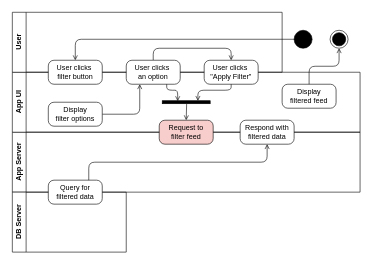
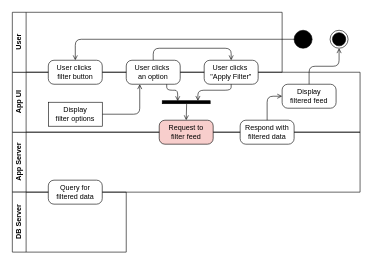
  <mxCell id="0" />
  <mxCell id="1" parent="0" />
  <mxCell id="2" value="App Server" style="swimlane;horizontal=0;whiteSpace=wrap;html=1;movable=1;resizable=1;rotatable=1;deletable=1;editable=1;locked=0;connectable=1;" parent="1" vertex="1"><mxGeometry x="20" y="220" width="580" height="100" as="geometry"><mxRectangle x="30" y="80" width="40" height="60" as="alternateBounds" /></mxGeometry></mxCell>
  <mxCell id="3" value="App UI" style="swimlane;horizontal=0;whiteSpace=wrap;html=1;movable=1;resizable=1;rotatable=1;deletable=1;editable=1;locked=0;connectable=1;" parent="2" vertex="1"><mxGeometry y="-100" width="580" height="100" as="geometry"><mxRectangle x="30" y="80" width="40" height="60" as="alternateBounds" /></mxGeometry></mxCell>
  <mxCell id="4" value="User" style="swimlane;horizontal=0;whiteSpace=wrap;html=1;movable=1;resizable=1;rotatable=1;deletable=1;editable=1;locked=0;connectable=1;" parent="3" vertex="1"><mxGeometry y="-100" width="450" height="100" as="geometry"><mxRectangle x="20" y="20" width="40" height="60" as="alternateBounds" /></mxGeometry></mxCell>
  <mxCell id="5" value="User clicks&amp;nbsp;&lt;div&gt;filter button&lt;/div&gt;" style="html=1;align=center;verticalAlign=middle;rounded=1;absoluteArcSize=1;arcSize=19;dashed=0;whiteSpace=wrap;" parent="4" vertex="1"><mxGeometry x="60" y="80" width="90" height="40" as="geometry" /></mxCell>
  <mxCell id="6" style="edgeStyle=orthogonalEdgeStyle;rounded=1;orthogonalLoop=1;jettySize=auto;html=1;exitX=1;exitY=0.5;exitDx=0;exitDy=0;entryX=0.25;entryY=1;entryDx=0;entryDy=0;curved=0;endArrow=open;endFill=0;" parent="3" source="7" target="9" edge="1"><mxGeometry relative="1" as="geometry" /></mxCell>
- <mxCell id="7" value="Display&lt;div&gt;filter options&lt;/div&gt;" style="html=1;align=center;verticalAlign=middle;rounded=1;absoluteArcSize=1;arcSize=19;dashed=0;whiteSpace=wrap;" parent="3" vertex="1"><mxGeometry x="60" y="50" width="90" height="40" as="geometry" /></mxCell>
+ <mxCell id="7" value="Display&lt;div&gt;filter options&lt;/div&gt;" style="html=1;align=center;verticalAlign=middle;absoluteArcSize=1;arcSize=19;dashed=0;whiteSpace=wrap;rounded=0;" parent="3" vertex="1"><mxGeometry x="60" y="50" width="90" height="40" as="geometry" /></mxCell>
  <mxCell id="8" style="edgeStyle=orthogonalEdgeStyle;rounded=1;orthogonalLoop=1;jettySize=auto;html=1;exitX=0.5;exitY=0;exitDx=0;exitDy=0;entryX=0.5;entryY=0;entryDx=0;entryDy=0;curved=0;endArrow=open;endFill=0;" edge="1" parent="3" source="9" target="10"><mxGeometry relative="1" as="geometry" /></mxCell>
  <mxCell id="9" value="User clicks&amp;nbsp;&lt;div&gt;an option&lt;/div&gt;" style="html=1;align=center;verticalAlign=middle;rounded=1;absoluteArcSize=1;arcSize=19;dashed=0;whiteSpace=wrap;" parent="3" vertex="1"><mxGeometry x="190" y="-20" width="90" height="40" as="geometry" /></mxCell>
  <mxCell id="10" value="User clicks&amp;nbsp;&lt;div&gt;&quot;Apply Filter&quot;&lt;/div&gt;" style="html=1;align=center;verticalAlign=middle;rounded=1;absoluteArcSize=1;arcSize=19;dashed=0;whiteSpace=wrap;" parent="3" vertex="1"><mxGeometry x="320" y="-20" width="90" height="40" as="geometry" /></mxCell>
  <mxCell id="11" value="Display&lt;div&gt;filtered feed&lt;/div&gt;" style="html=1;align=center;verticalAlign=middle;rounded=1;absoluteArcSize=1;arcSize=19;dashed=0;whiteSpace=wrap;" parent="3" vertex="1"><mxGeometry x="450" y="20" width="90" height="40" as="geometry" /></mxCell>
  <mxCell id="12" value="Request to&lt;div&gt;filter feed&lt;/div&gt;" style="html=1;align=center;verticalAlign=middle;rounded=1;absoluteArcSize=1;arcSize=19;dashed=0;whiteSpace=wrap;fillColor=#f8cecc;" parent="3" vertex="1"><mxGeometry x="245" y="80" width="90" height="40" as="geometry" /></mxCell>
  <mxCell id="13" value="Respond with&lt;div&gt;filtered data&lt;/div&gt;" style="html=1;align=center;verticalAlign=middle;rounded=1;absoluteArcSize=1;arcSize=19;dashed=0;whiteSpace=wrap;" parent="2" vertex="1"><mxGeometry x="380" y="-20" width="90" height="40" as="geometry" /></mxCell>
+ <mxCell id="14" style="edgeStyle=orthogonalEdgeStyle;rounded=1;orthogonalLoop=1;jettySize=auto;html=1;exitX=0.5;exitY=0;exitDx=0;exitDy=0;entryX=0;entryY=0.5;entryDx=0;entryDy=0;endArrow=open;endFill=0;curved=0;" parent="2" source="13" target="11" edge="1"><mxGeometry relative="1" as="geometry" /></mxCell>
  <mxCell id="15" value="" style="html=1;points=[];perimeter=orthogonalPerimeter;fillColor=strokeColor;rotation=90;" parent="2" vertex="1"><mxGeometry x="287.5" y="-90" width="5" height="80" as="geometry" /></mxCell>
  <mxCell id="16" value="" style="edgeStyle=orthogonalEdgeStyle;rounded=1;orthogonalLoop=1;jettySize=auto;html=1;exitX=0.5;exitY=1;exitDx=0;exitDy=0;entryX=0.037;entryY=0.256;entryDx=0;entryDy=0;endArrow=open;endFill=0;curved=0;entryPerimeter=0;" parent="2" source="10" target="15" edge="1"><mxGeometry relative="1" as="geometry"><mxPoint x="385" y="140" as="sourcePoint" /><mxPoint x="315" y="200" as="targetPoint" /><Array as="points"><mxPoint x="365" y="-70" /><mxPoint x="310" y="-70" /></Array></mxGeometry></mxCell>
  <mxCell id="17" style="edgeStyle=orthogonalEdgeStyle;rounded=1;orthogonalLoop=1;jettySize=auto;html=1;exitX=0.75;exitY=1;exitDx=0;exitDy=0;entryX=0.121;entryY=0.677;entryDx=0;entryDy=0;entryPerimeter=0;curved=0;endArrow=open;endFill=0;" parent="2" source="9" target="15" edge="1"><mxGeometry relative="1" as="geometry"><Array as="points"><mxPoint x="258" y="-70" /><mxPoint x="276" y="-70" /></Array></mxGeometry></mxCell>
  <mxCell id="18" style="edgeStyle=orthogonalEdgeStyle;rounded=1;orthogonalLoop=1;jettySize=auto;html=1;exitX=1.113;exitY=0.491;exitDx=0;exitDy=0;exitPerimeter=0;entryX=0.5;entryY=0;entryDx=0;entryDy=0;curved=0;endArrow=open;endFill=0;" parent="2" source="15" target="12" edge="1"><mxGeometry relative="1" as="geometry"><mxPoint x="290.158" y="-30" as="targetPoint" /></mxGeometry></mxCell>
  <mxCell id="19" value="DB Server" style="swimlane;horizontal=0;whiteSpace=wrap;html=1;movable=1;resizable=1;rotatable=1;deletable=1;editable=1;locked=0;connectable=1;" parent="1" vertex="1"><mxGeometry x="20" y="320" width="190" height="100" as="geometry"><mxRectangle x="30" y="80" width="40" height="60" as="alternateBounds" /></mxGeometry></mxCell>
  <mxCell id="20" value="Query for&lt;div&gt;filtered data&lt;/div&gt;" style="html=1;align=center;verticalAlign=middle;rounded=1;absoluteArcSize=1;arcSize=19;dashed=0;whiteSpace=wrap;" parent="19" vertex="1"><mxGeometry x="60" y="-20" width="90" height="40" as="geometry" /></mxCell>
  <mxCell id="21" style="edgeStyle=orthogonalEdgeStyle;rounded=1;orthogonalLoop=1;jettySize=auto;html=1;exitX=0;exitY=0.5;exitDx=0;exitDy=0;entryX=0.5;entryY=0;entryDx=0;entryDy=0;endArrow=open;endFill=0;curved=0;" parent="1" source="22" target="5" edge="1"><mxGeometry relative="1" as="geometry" /></mxCell>
  <mxCell id="22" value="" style="ellipse;fillColor=strokeColor;html=1;" parent="1" vertex="1"><mxGeometry x="490" y="50" width="30" height="30" as="geometry" /></mxCell>
  <mxCell id="23" value="" style="ellipse;html=1;shape=endState;fillColor=strokeColor;" parent="1" vertex="1"><mxGeometry x="550" y="50" width="30" height="30" as="geometry" /></mxCell>
- <mxCell id="24" style="edgeStyle=orthogonalEdgeStyle;rounded=1;orthogonalLoop=1;jettySize=auto;html=1;exitX=0.75;exitY=0;exitDx=0;exitDy=0;entryX=0.5;entryY=1;entryDx=0;entryDy=0;endArrow=open;endFill=0;curved=0;" parent="1" source="20" target="13" edge="1"><mxGeometry relative="1" as="geometry" /></mxCell>
  <mxCell id="25" style="edgeStyle=orthogonalEdgeStyle;rounded=1;orthogonalLoop=1;jettySize=auto;html=1;exitX=0.5;exitY=0;exitDx=0;exitDy=0;entryX=0.5;entryY=1;entryDx=0;entryDy=0;endArrow=open;endFill=0;curved=0;" parent="1" source="11" target="23" edge="1"><mxGeometry relative="1" as="geometry" /></mxCell>
